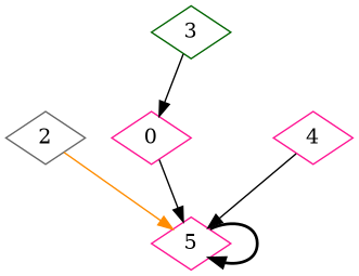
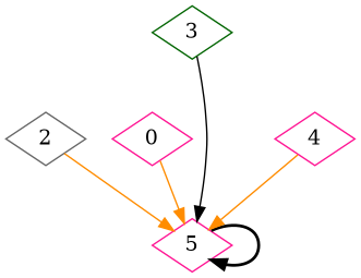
  digraph {
    node [color=deeppink shape=diamond]
    edge [color=black style=solid]
    n1 [label=0]
    n2 [label=5]
    n3 [color=gray40 label=2]
    n4 [color=darkgreen label=3]
    n5 [label=4]
-   n1 -> n2
+   n1 -> n2 [color=darkorange]
    n2 -> n2 [style=bold]
    n3 -> n2 [color=darkorange]
-   n4 -> n1
-   n5 -> n2
+   n4 -> n2
+   n5 -> n2 [color=darkorange]
  }
